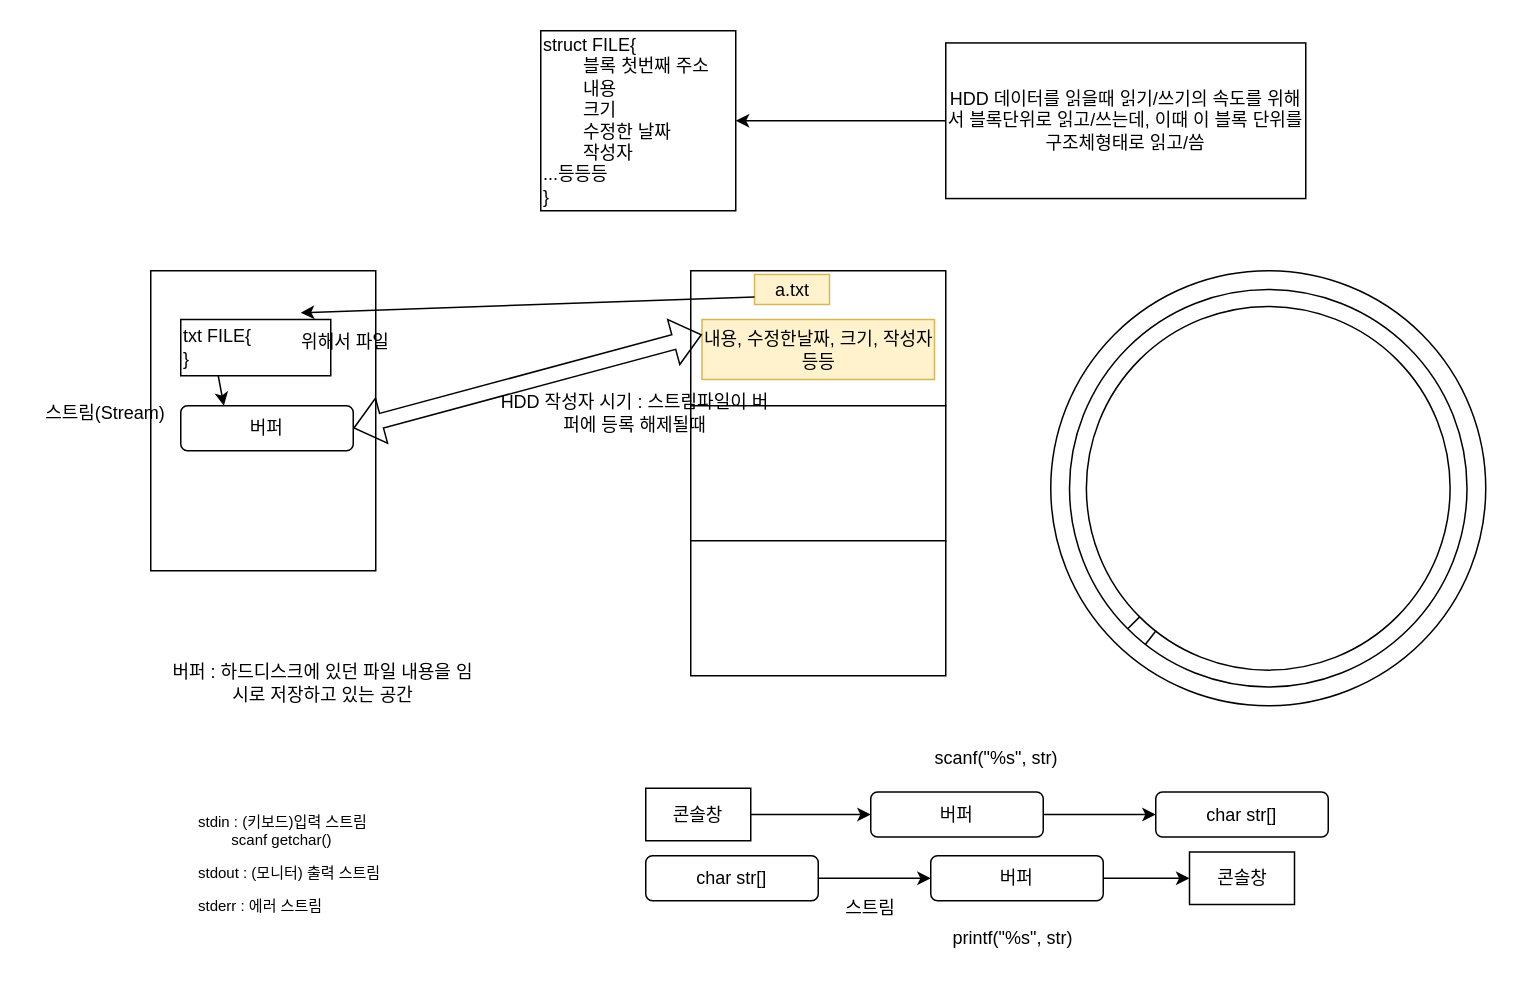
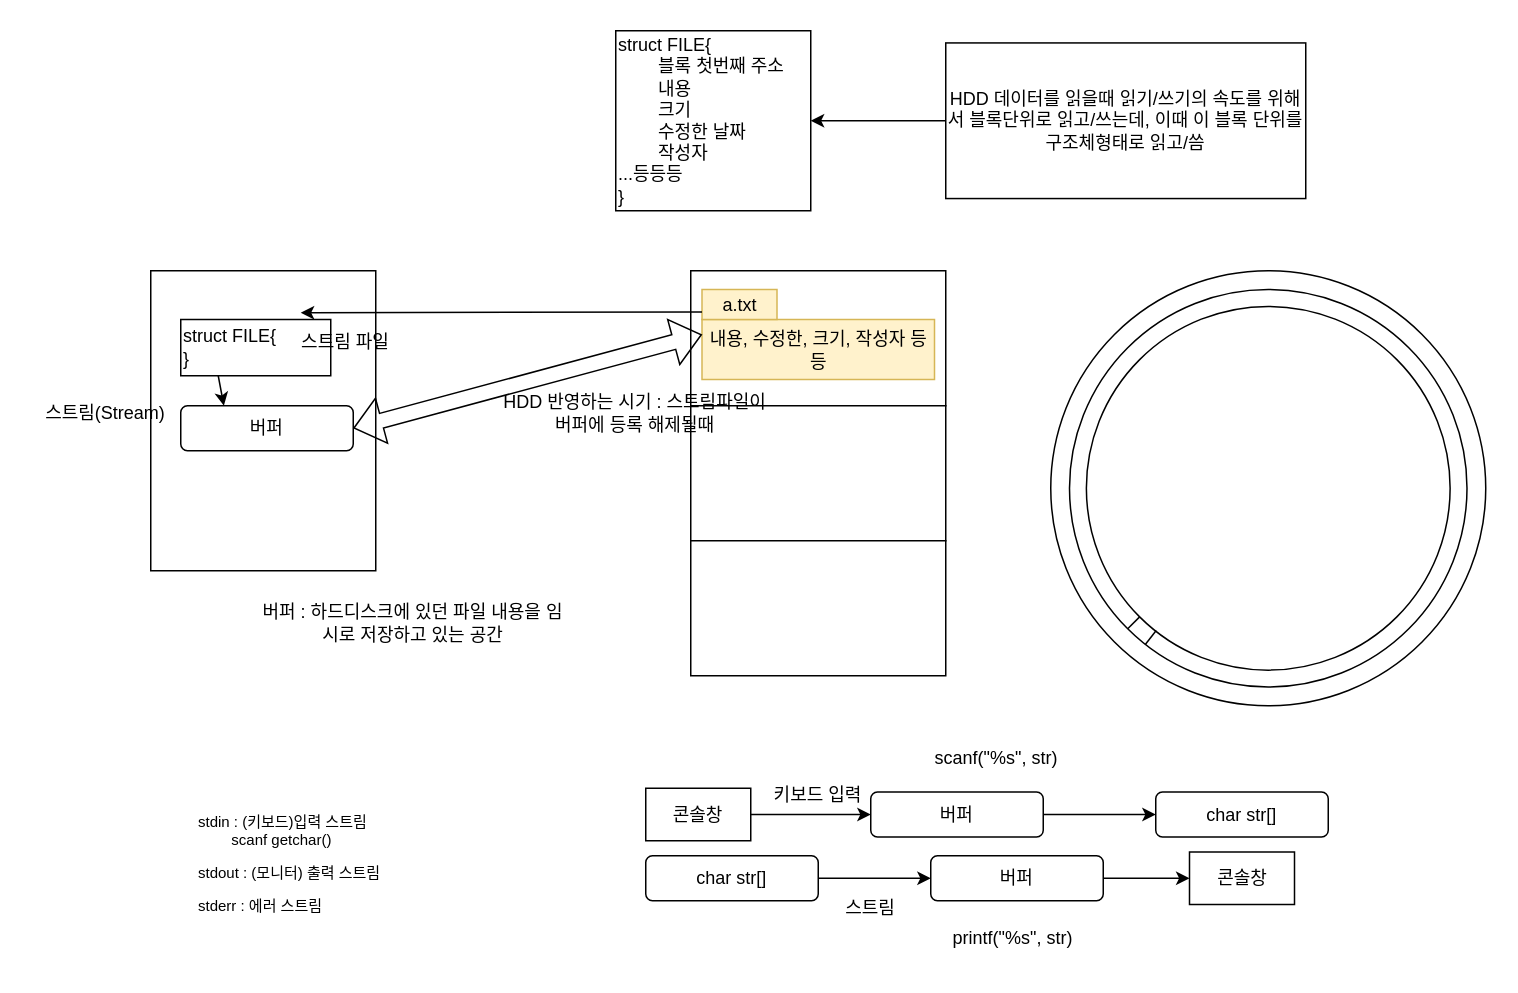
  <mxCell id="0" />
  <mxCell id="1" parent="0" />
  <mxCell id="2" value="" style="rounded=0;whiteSpace=wrap;html=1;" vertex="1" parent="1"><mxGeometry x="460" y="180" width="170" height="90" as="geometry" /></mxCell>
  <mxCell id="3" value="" style="rounded=0;whiteSpace=wrap;html=1;" vertex="1" parent="1"><mxGeometry x="100" y="180" width="150" height="200" as="geometry" /></mxCell>
- <mxCell id="4" value="내용, 수정한날짜, 크기, 작성자 등등" style="text;html=1;strokeColor=#d6b656;fillColor=#fff2cc;align=center;verticalAlign=middle;whiteSpace=wrap;rounded=0;" vertex="1" parent="1"><mxGeometry x="467.5" y="212.5" width="155" height="40" as="geometry" /></mxCell>
- <mxCell id="5" value="a.txt" style="text;html=1;strokeColor=#d6b656;fillColor=#fff2cc;align=center;verticalAlign=middle;whiteSpace=wrap;rounded=0;" vertex="1" parent="1"><mxGeometry x="502.5" y="182.5" width="50" height="20" as="geometry" /></mxCell>
+ <mxCell id="4" value="내용, 수정한, 크기, 작성자 등등" style="text;html=1;strokeColor=#d6b656;fillColor=#fff2cc;align=center;verticalAlign=middle;whiteSpace=wrap;rounded=0;" vertex="1" parent="1"><mxGeometry x="467.5" y="212.5" width="155" height="40" as="geometry" /></mxCell>
+ <mxCell id="5" value="a.txt" style="text;html=1;strokeColor=#d6b656;fillColor=#fff2cc;align=center;verticalAlign=middle;whiteSpace=wrap;rounded=0;" vertex="1" parent="1"><mxGeometry x="467.5" y="192.5" width="50" height="20" as="geometry" /></mxCell>
  <mxCell id="6" value="" style="ellipse;whiteSpace=wrap;html=1;aspect=fixed;" vertex="1" parent="1"><mxGeometry x="700" y="180" width="290" height="290" as="geometry" /></mxCell>
  <mxCell id="7" value="" style="ellipse;whiteSpace=wrap;html=1;aspect=fixed;" vertex="1" parent="1"><mxGeometry x="712.5" y="192.5" width="265" height="265" as="geometry" /></mxCell>
  <mxCell id="8" value="" style="ellipse;whiteSpace=wrap;html=1;aspect=fixed;" vertex="1" parent="1"><mxGeometry x="723.75" y="203.75" width="242.5" height="242.5" as="geometry" /></mxCell>
  <mxCell id="9" value="" style="rounded=0;whiteSpace=wrap;html=1;" vertex="1" parent="1"><mxGeometry x="460" y="270" width="170" height="90" as="geometry" /></mxCell>
  <mxCell id="10" value="" style="rounded=0;whiteSpace=wrap;html=1;" vertex="1" parent="1"><mxGeometry x="460" y="360" width="170" height="90" as="geometry" /></mxCell>
  <mxCell id="11" value="" style="edgeStyle=orthogonalEdgeStyle;rounded=0;orthogonalLoop=1;jettySize=auto;html=1;" edge="1" parent="1" source="12" target="13"><mxGeometry relative="1" as="geometry" /></mxCell>
  <mxCell id="12" value="HDD 데이터를 읽을때 읽기/쓰기의 속도를 위해서 블록단위로 읽고/쓰는데, 이때 이 블록 단위를 구조체형태로 읽고/씀" style="text;html=1;align=center;verticalAlign=middle;whiteSpace=wrap;rounded=0;fillColor=default;gradientColor=none;strokeColor=default;" vertex="1" parent="1"><mxGeometry x="630" y="28.12" width="240" height="103.75" as="geometry" /></mxCell>
- <mxCell id="13" value="struct FILE{&lt;br&gt;&lt;span style=&quot;white-space: pre&quot;&gt;&#09;&lt;/span&gt;블록 첫번째 주소&lt;br&gt;&lt;span style=&quot;white-space: pre&quot;&gt;&#09;&lt;/span&gt;내용&lt;br&gt;&lt;span style=&quot;white-space: pre&quot;&gt;&#09;&lt;/span&gt;크기&lt;br&gt;&lt;span style=&quot;white-space: pre&quot;&gt;&#09;&lt;/span&gt;수정한 날짜&lt;br&gt;&lt;span style=&quot;white-space: pre&quot;&gt;&#09;&lt;/span&gt;작성자&lt;br&gt;...등등등&lt;br&gt;}" style="text;html=1;strokeColor=default;fillColor=default;align=left;verticalAlign=middle;whiteSpace=wrap;rounded=0;gradientColor=none;" vertex="1" parent="1"><mxGeometry x="360" y="20" width="130" height="120" as="geometry" /></mxCell>
+ <mxCell id="13" value="struct FILE{&lt;br&gt;&lt;span style=&quot;white-space: pre&quot;&gt;&#09;&lt;/span&gt;블록 첫번째 주소&lt;br&gt;&lt;span style=&quot;white-space: pre&quot;&gt;&#09;&lt;/span&gt;내용&lt;br&gt;&lt;span style=&quot;white-space: pre&quot;&gt;&#09;&lt;/span&gt;크기&lt;br&gt;&lt;span style=&quot;white-space: pre&quot;&gt;&#09;&lt;/span&gt;수정한 날짜&lt;br&gt;&lt;span style=&quot;white-space: pre&quot;&gt;&#09;&lt;/span&gt;작성자&lt;br&gt;...등등등&lt;br&gt;}" style="text;html=1;strokeColor=default;fillColor=default;align=left;verticalAlign=middle;whiteSpace=wrap;rounded=0;gradientColor=none;" vertex="1" parent="1"><mxGeometry x="410" y="20" width="130" height="120" as="geometry" /></mxCell>
  <mxCell id="14" value="버퍼" style="rounded=1;whiteSpace=wrap;html=1;strokeColor=default;fillColor=default;gradientColor=none;" vertex="1" parent="1"><mxGeometry x="120" y="270" width="115" height="30" as="geometry" /></mxCell>
- <mxCell id="15" value="txt FILE{&lt;br&gt;}" style="text;html=1;strokeColor=default;fillColor=default;align=left;verticalAlign=middle;whiteSpace=wrap;rounded=0;gradientColor=none;" vertex="1" parent="1"><mxGeometry x="120" y="212.5" width="100" height="37.5" as="geometry" /></mxCell>
+ <mxCell id="15" value="struct FILE{&lt;br&gt;}" style="text;html=1;strokeColor=default;fillColor=default;align=left;verticalAlign=middle;whiteSpace=wrap;rounded=0;gradientColor=none;" vertex="1" parent="1"><mxGeometry x="120" y="212.5" width="100" height="37.5" as="geometry" /></mxCell>
  <mxCell id="16" value="" style="endArrow=classic;html=1;rounded=0;exitX=0.25;exitY=1;exitDx=0;exitDy=0;entryX=0.25;entryY=0;entryDx=0;entryDy=0;" edge="1" parent="1" source="15" target="14"><mxGeometry width="50" height="50" relative="1" as="geometry"><mxPoint x="610" y="370" as="sourcePoint" /><mxPoint x="660" y="320" as="targetPoint" /></mxGeometry></mxCell>
  <mxCell id="17" value="스트림(Stream)" style="text;html=1;strokeColor=none;fillColor=none;align=center;verticalAlign=middle;whiteSpace=wrap;rounded=0;" vertex="1" parent="1"><mxGeometry y="260" width="100" height="30" as="geometry" x="20" /></mxCell>
- <mxCell id="18" value="버퍼 : 하드디스크에 있던 파일 내용을 임시로 저장하고 있는 공간" style="text;html=1;strokeColor=none;fillColor=none;align=center;verticalAlign=middle;whiteSpace=wrap;rounded=0;" vertex="1" parent="1"><mxGeometry x="110" y="430" width="210" height="50" as="geometry" /></mxCell>
- <mxCell id="19" value="위해서 파일" style="text;html=1;strokeColor=none;fillColor=none;align=center;verticalAlign=middle;whiteSpace=wrap;rounded=0;" vertex="1" parent="1"><mxGeometry x="190" y="212.5" width="80" height="30" as="geometry" /></mxCell>
+ <mxCell id="18" value="버퍼 : 하드디스크에 있던 파일 내용을 임시로 저장하고 있는 공간" style="text;html=1;strokeColor=none;fillColor=none;align=center;verticalAlign=middle;whiteSpace=wrap;rounded=0;" vertex="1" parent="1"><mxGeometry x="170" y="390" width="210" height="50" as="geometry" /></mxCell>
+ <mxCell id="19" value="스트림 파일" style="text;html=1;strokeColor=none;fillColor=none;align=center;verticalAlign=middle;whiteSpace=wrap;rounded=0;" vertex="1" parent="1"><mxGeometry x="190" y="212.5" width="80" height="30" as="geometry" /></mxCell>
  <mxCell id="20" value="" style="shape=flexArrow;endArrow=classic;startArrow=classic;html=1;rounded=0;entryX=0;entryY=0.25;entryDx=0;entryDy=0;exitX=1;exitY=0.5;exitDx=0;exitDy=0;" edge="1" parent="1" source="14" target="4"><mxGeometry width="100" height="100" relative="1" as="geometry"><mxPoint x="300" y="335" as="sourcePoint" /><mxPoint x="400" y="235" as="targetPoint" /></mxGeometry></mxCell>
- <mxCell id="21" value="HDD 작성자 시기 : 스트림파일이 버퍼에 등록 해제될때" style="text;html=1;strokeColor=none;fillColor=none;align=center;verticalAlign=middle;whiteSpace=wrap;rounded=0;" vertex="1" parent="1"><mxGeometry x="327.5" y="255" width="190" height="40" as="geometry" /></mxCell>
+ <mxCell id="21" value="HDD 반영하는 시기 : 스트림파일이 버퍼에 등록 해제될때" style="text;html=1;strokeColor=none;fillColor=none;align=center;verticalAlign=middle;whiteSpace=wrap;rounded=0;" vertex="1" parent="1"><mxGeometry x="327.5" y="255" width="190" height="40" as="geometry" /></mxCell>
  <mxCell id="22" value="" style="endArrow=classic;html=1;rounded=0;exitX=0;exitY=0.75;exitDx=0;exitDy=0;" edge="1" parent="1" source="5"><mxGeometry width="50" height="50" relative="1" as="geometry"><mxPoint x="500" y="370" as="sourcePoint" /><mxPoint x="200" y="208" as="targetPoint" /></mxGeometry></mxCell>
  <mxCell id="23" value="" style="endArrow=none;html=1;rounded=0;entryX=0;entryY=1;entryDx=0;entryDy=0;exitX=0;exitY=1;exitDx=0;exitDy=0;" edge="1" parent="1" source="7" target="8"><mxGeometry width="50" height="50" relative="1" as="geometry"><mxPoint x="747" y="410" as="sourcePoint" /><mxPoint x="770" y="390" as="targetPoint" /></mxGeometry></mxCell>
  <mxCell id="24" value="" style="endArrow=none;html=1;rounded=0;entryX=0.192;entryY=0.891;entryDx=0;entryDy=0;entryPerimeter=0;" edge="1" parent="1" source="7" target="8"><mxGeometry width="50" height="50" relative="1" as="geometry"><mxPoint x="761.308" y="428.692" as="sourcePoint" /><mxPoint x="769.263" y="420.737" as="targetPoint" /></mxGeometry></mxCell>
  <mxCell id="25" value="stdin : (키보드)입력 스트림&lt;br&gt;&lt;span style=&quot;white-space: pre&quot;&gt;&#09;&lt;/span&gt;scanf getchar()&lt;br&gt;&lt;p&gt;stdout : (모니터) 출력 스트림&lt;/p&gt;&lt;p&gt;stderr : 에러 스트림&lt;/p&gt;" style="text;html=1;strokeColor=none;fillColor=none;align=left;verticalAlign=middle;whiteSpace=wrap;rounded=0;fontSize=10;" vertex="1" parent="1"><mxGeometry x="130" y="520" width="220" height="120" as="geometry" /></mxCell>
  <mxCell id="26" value="버퍼" style="rounded=1;whiteSpace=wrap;html=1;strokeColor=default;fillColor=default;gradientColor=none;" vertex="1" parent="1"><mxGeometry x="580" y="527.5" width="115" height="30" as="geometry" /></mxCell>
  <mxCell id="27" value="콘솔창" style="rounded=0;whiteSpace=wrap;html=1;fontSize=12;strokeColor=default;fillColor=default;gradientColor=none;" vertex="1" parent="1"><mxGeometry x="430" y="525" width="70" height="35" as="geometry" /></mxCell>
  <mxCell id="28" value="" style="endArrow=classic;html=1;rounded=0;fontSize=12;entryX=0;entryY=0.5;entryDx=0;entryDy=0;exitX=1;exitY=0.5;exitDx=0;exitDy=0;" edge="1" parent="1" source="27" target="26"><mxGeometry width="50" height="50" relative="1" as="geometry"><mxPoint x="460" y="620" as="sourcePoint" /><mxPoint x="510" y="570" as="targetPoint" /></mxGeometry></mxCell>
  <mxCell id="29" value="" style="endArrow=classic;html=1;rounded=0;fontSize=12;entryX=0;entryY=0.5;entryDx=0;entryDy=0;exitX=1;exitY=0.5;exitDx=0;exitDy=0;" edge="1" parent="1" source="26" target="30"><mxGeometry width="50" height="50" relative="1" as="geometry"><mxPoint x="695" y="542.08" as="sourcePoint" /><mxPoint x="775" y="542.08" as="targetPoint" /></mxGeometry></mxCell>
  <mxCell id="30" value="char str[]" style="rounded=1;whiteSpace=wrap;html=1;strokeColor=default;fillColor=default;gradientColor=none;" vertex="1" parent="1"><mxGeometry x="770" y="527.5" width="115" height="30" as="geometry" /></mxCell>
+ <mxCell id="31" value="키보드 입력" style="text;html=1;strokeColor=none;fillColor=none;align=center;verticalAlign=middle;whiteSpace=wrap;rounded=0;fontSize=12;" vertex="1" parent="1"><mxGeometry x="510" y="520" width="70" height="20" as="geometry" /></mxCell>
  <mxCell id="32" value="scanf(&quot;%s&quot;, str)" style="text;html=1;strokeColor=none;fillColor=none;align=center;verticalAlign=middle;whiteSpace=wrap;rounded=0;fontSize=12;" vertex="1" parent="1"><mxGeometry x="603.75" y="490" width="120" height="30" as="geometry" /></mxCell>
  <mxCell id="33" value="char str[]" style="rounded=1;whiteSpace=wrap;html=1;strokeColor=default;fillColor=default;gradientColor=none;" vertex="1" parent="1"><mxGeometry x="430" y="570" width="115" height="30" as="geometry" /></mxCell>
  <mxCell id="34" value="버퍼" style="rounded=1;whiteSpace=wrap;html=1;strokeColor=default;fillColor=default;gradientColor=none;" vertex="1" parent="1"><mxGeometry x="620" y="570" width="115" height="30" as="geometry" /></mxCell>
  <mxCell id="35" value="" style="endArrow=classic;html=1;rounded=0;fontSize=12;entryX=0;entryY=0.5;entryDx=0;entryDy=0;exitX=1;exitY=0.5;exitDx=0;exitDy=0;" edge="1" parent="1" source="33" target="34"><mxGeometry width="50" height="50" relative="1" as="geometry"><mxPoint x="560" y="585" as="sourcePoint" /><mxPoint x="630" y="584.58" as="targetPoint" /></mxGeometry></mxCell>
  <mxCell id="36" value="콘솔창" style="rounded=0;whiteSpace=wrap;html=1;fontSize=12;strokeColor=default;fillColor=default;gradientColor=none;" vertex="1" parent="1"><mxGeometry x="792.5" y="567.5" width="70" height="35" as="geometry" /></mxCell>
  <mxCell id="37" value="" style="endArrow=classic;html=1;rounded=0;fontSize=12;entryX=0;entryY=0.5;entryDx=0;entryDy=0;exitX=1;exitY=0.5;exitDx=0;exitDy=0;" edge="1" parent="1" source="34" target="36"><mxGeometry width="50" height="50" relative="1" as="geometry"><mxPoint x="767" y="584.58" as="sourcePoint" /><mxPoint x="847" y="584.58" as="targetPoint" /></mxGeometry></mxCell>
  <mxCell id="38" value="스트림" style="text;html=1;strokeColor=none;fillColor=none;align=center;verticalAlign=middle;whiteSpace=wrap;rounded=0;fontSize=12;" vertex="1" parent="1"><mxGeometry x="550" y="590" width="60" height="30" as="geometry" /></mxCell>
  <mxCell id="39" value="printf(&quot;%s&quot;, str)" style="text;html=1;strokeColor=none;fillColor=none;align=center;verticalAlign=middle;whiteSpace=wrap;rounded=0;fontSize=12;" vertex="1" parent="1"><mxGeometry x="615" y="610" width="120" height="30" as="geometry" /></mxCell>
